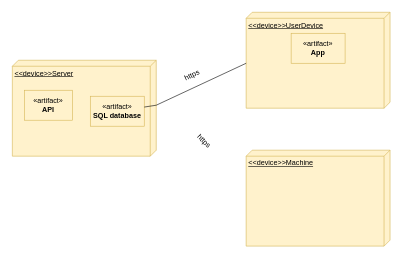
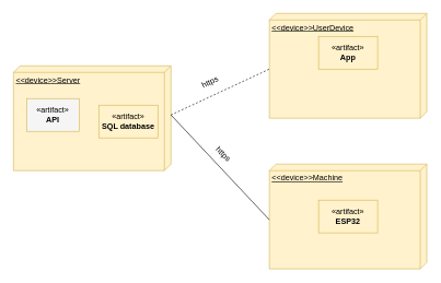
  <mxCell id="0" />
  <mxCell id="1" parent="0" />
  <mxCell id="2" value="&amp;lt;&amp;lt;device&amp;gt;&amp;gt;Server" style="verticalAlign=top;align=left;spacingTop=8;spacingLeft=2;spacingRight=12;shape=cube;size=10;direction=south;fontStyle=4;html=1;whiteSpace=wrap;fillColor=#fff2cc;strokeColor=#d6b656;" vertex="1" parent="1"><mxGeometry x="20" y="100" width="240" height="160" as="geometry" /></mxCell>
- <mxCell id="3" value="«artifact»&lt;br&gt;&lt;b&gt;API&lt;/b&gt;" style="html=1;whiteSpace=wrap;fillColor=#fff2cc;strokeColor=#d6b656;" vertex="1" parent="1"><mxGeometry x="40" y="150" width="80" height="50" as="geometry" /></mxCell>
+ <mxCell id="3" value="«artifact»&lt;br&gt;&lt;b&gt;API&lt;/b&gt;" style="html=1;whiteSpace=wrap;fillColor=#f5f5f5;strokeColor=#d6b656;" vertex="1" parent="1"><mxGeometry x="40" y="150" width="80" height="50" as="geometry" /></mxCell>
  <mxCell id="4" value="«artifact»&lt;br&gt;&lt;b&gt;SQL database&lt;/b&gt;" style="html=1;whiteSpace=wrap;fillColor=#fff2cc;strokeColor=#d6b656;" vertex="1" parent="1"><mxGeometry x="150" y="160" width="90" height="50" as="geometry" /></mxCell>
  <mxCell id="5" value="&amp;lt;&amp;lt;device&amp;gt;&amp;gt;UserDevice" style="verticalAlign=top;align=left;spacingTop=8;spacingLeft=2;spacingRight=12;shape=cube;size=10;direction=south;fontStyle=4;html=1;whiteSpace=wrap;fillColor=#fff2cc;strokeColor=#d6b656;" vertex="1" parent="1"><mxGeometry x="410" y="20" width="240" height="160" as="geometry" /></mxCell>
  <mxCell id="6" value="«artifact»&lt;br&gt;&lt;b&gt;App&lt;/b&gt;" style="html=1;whiteSpace=wrap;fillColor=#fff2cc;strokeColor=#d6b656;" vertex="1" parent="1"><mxGeometry x="485" y="55" width="90" height="50" as="geometry" /></mxCell>
- <mxCell id="7" style="rounded=0;orthogonalLoop=1;jettySize=auto;html=1;exitX=0;exitY=0;exitDx=75;exitDy=0;exitPerimeter=0;entryX=0;entryY=0;entryDx=85;entryDy=240;entryPerimeter=0;strokeColor=default;endArrow=none;endFill=0;" edge="1" parent="1" source="2" target="5"><mxGeometry relative="1" as="geometry" /></mxCell>
+ <mxCell id="7" style="rounded=0;orthogonalLoop=1;jettySize=auto;html=1;exitX=0;exitY=0;exitDx=75;exitDy=0;exitPerimeter=0;entryX=0;entryY=0;entryDx=85;entryDy=240;entryPerimeter=0;strokeColor=default;endArrow=none;endFill=0;dashed=1;" edge="1" parent="1" source="2" target="5"><mxGeometry relative="1" as="geometry" /></mxCell>
  <mxCell id="8" value="https" style="text;html=1;align=center;verticalAlign=middle;whiteSpace=wrap;rounded=0;rotation=-25;" vertex="1" parent="1"><mxGeometry x="290" y="110" width="60" height="30" as="geometry" /></mxCell>
  <mxCell id="9" value="&amp;lt;&amp;lt;device&amp;gt;&amp;gt;Machine" style="verticalAlign=top;align=left;spacingTop=8;spacingLeft=2;spacingRight=12;shape=cube;size=10;direction=south;fontStyle=4;html=1;whiteSpace=wrap;fillColor=#fff2cc;strokeColor=#d6b656;" vertex="1" parent="1"><mxGeometry x="410" y="250" width="240" height="160" as="geometry" /></mxCell>
- <mxCell id="11" style="rounded=0;orthogonalLoop=1;jettySize=auto;html=1;exitX=0;exitY=0;exitDx=75;exitDy=0;exitPerimeter=0;endArrow=none;endFill=0;" edge="1" parent="1" source="2" target="4"><mxGeometry relative="1" as="geometry" /></mxCell>
+ <mxCell id="10" value="«artifact»&lt;br&gt;&lt;b&gt;ESP32&lt;/b&gt;" style="html=1;whiteSpace=wrap;fillColor=#fff2cc;strokeColor=#d6b656;" vertex="1" parent="1"><mxGeometry x="485" y="305" width="90" height="50" as="geometry" /></mxCell>
+ <mxCell id="11" style="rounded=0;orthogonalLoop=1;jettySize=auto;html=1;exitX=0;exitY=0;exitDx=75;exitDy=0;exitPerimeter=0;entryX=0;entryY=0;entryDx=85;entryDy=240;entryPerimeter=0;endArrow=none;endFill=0;" edge="1" parent="1" source="2" target="9"><mxGeometry relative="1" as="geometry" /></mxCell>
  <mxCell id="12" value="https" style="text;html=1;align=center;verticalAlign=middle;whiteSpace=wrap;rounded=0;rotation=45;" vertex="1" parent="1"><mxGeometry x="310" y="220" width="60" height="30" as="geometry" /></mxCell>
